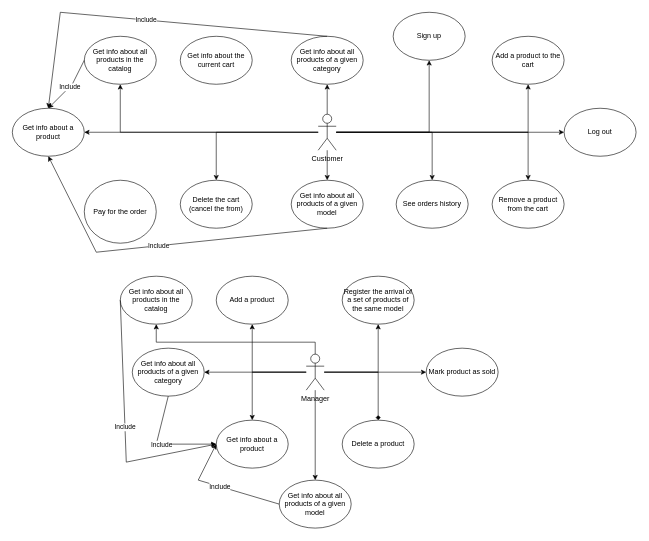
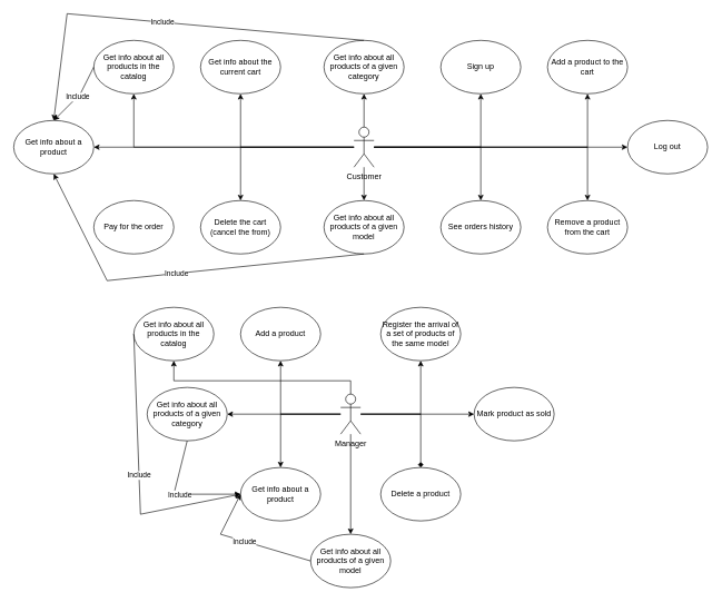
  <mxCell id="0" />
  <mxCell id="1" parent="0" />
  <mxCell id="2" value="Get info about all products in the catalog" style="ellipse;whiteSpace=wrap;html=1;" vertex="1" parent="1"><mxGeometry x="140" y="60" width="120" height="80" as="geometry" /></mxCell>
- <mxCell id="3" value="Sign up" style="ellipse;whiteSpace=wrap;html=1;" vertex="1" parent="1"><mxGeometry x="655" y="20" width="120" height="80" as="geometry" /></mxCell>
+ <mxCell id="3" value="Sign up" style="ellipse;whiteSpace=wrap;html=1;" vertex="1" parent="1"><mxGeometry x="660" y="60" width="120" height="80" as="geometry" /></mxCell>
  <mxCell id="4" value="Get info about the current cart" style="ellipse;whiteSpace=wrap;html=1;" vertex="1" parent="1"><mxGeometry x="300" y="60" width="120" height="80" as="geometry" /></mxCell>
  <mxCell id="5" value="Add a product to the cart" style="ellipse;whiteSpace=wrap;html=1;" vertex="1" parent="1"><mxGeometry x="820" y="60" width="120" height="80" as="geometry" /></mxCell>
- <mxCell id="6" value="Pay for the order" style="ellipse;whiteSpace=wrap;html=1;" vertex="1" parent="1"><mxGeometry x="140" y="300" width="120" height="105" as="geometry" /></mxCell>
+ <mxCell id="6" value="Pay for the order" style="ellipse;whiteSpace=wrap;html=1;" vertex="1" parent="1"><mxGeometry x="140" y="300" width="120" height="80" as="geometry" /></mxCell>
  <mxCell id="7" value="See orders history" style="ellipse;whiteSpace=wrap;html=1;" vertex="1" parent="1"><mxGeometry x="660" y="300" width="120" height="80" as="geometry" /></mxCell>
  <mxCell id="8" value="Remove a product from the cart" style="ellipse;whiteSpace=wrap;html=1;" vertex="1" parent="1"><mxGeometry x="820" y="300" width="120" height="80" as="geometry" /></mxCell>
  <mxCell id="9" value="Delete the cart (cancel the from)" style="ellipse;whiteSpace=wrap;html=1;" vertex="1" parent="1"><mxGeometry x="300" y="300" width="120" height="80" as="geometry" /></mxCell>
  <mxCell id="10" value="" style="edgeStyle=orthogonalEdgeStyle;rounded=0;orthogonalLoop=1;jettySize=auto;html=1;" edge="1" parent="1" source="21" target="9"><mxGeometry relative="1" as="geometry" /></mxCell>
  <mxCell id="11" style="edgeStyle=orthogonalEdgeStyle;rounded=0;orthogonalLoop=1;jettySize=auto;html=1;entryX=0.5;entryY=1;entryDx=0;entryDy=0;" edge="1" parent="1" source="21" target="2"><mxGeometry relative="1" as="geometry" /></mxCell>
+ <mxCell id="12" style="edgeStyle=orthogonalEdgeStyle;rounded=0;orthogonalLoop=1;jettySize=auto;html=1;entryX=0.5;entryY=1;entryDx=0;entryDy=0;" edge="1" parent="1" source="21" target="4"><mxGeometry relative="1" as="geometry" /></mxCell>
  <mxCell id="13" style="edgeStyle=orthogonalEdgeStyle;rounded=0;orthogonalLoop=1;jettySize=auto;html=1;entryX=1;entryY=0.5;entryDx=0;entryDy=0;" edge="1" parent="1" source="21" target="35"><mxGeometry relative="1" as="geometry" /></mxCell>
  <mxCell id="14" style="edgeStyle=orthogonalEdgeStyle;rounded=0;orthogonalLoop=1;jettySize=auto;html=1;entryX=0;entryY=0.5;entryDx=0;entryDy=0;" edge="1" parent="1" source="21" target="34"><mxGeometry relative="1" as="geometry" /></mxCell>
  <mxCell id="15" style="edgeStyle=orthogonalEdgeStyle;rounded=0;orthogonalLoop=1;jettySize=auto;html=1;entryX=0.5;entryY=1;entryDx=0;entryDy=0;" edge="1" parent="1" source="21" target="3"><mxGeometry relative="1" as="geometry" /></mxCell>
  <mxCell id="16" style="edgeStyle=orthogonalEdgeStyle;rounded=0;orthogonalLoop=1;jettySize=auto;html=1;entryX=0.5;entryY=1;entryDx=0;entryDy=0;" edge="1" parent="1" source="21" target="5"><mxGeometry relative="1" as="geometry" /></mxCell>
  <mxCell id="17" style="edgeStyle=orthogonalEdgeStyle;rounded=0;orthogonalLoop=1;jettySize=auto;html=1;entryX=0.5;entryY=0;entryDx=0;entryDy=0;" edge="1" parent="1" source="21" target="7"><mxGeometry relative="1" as="geometry" /></mxCell>
  <mxCell id="18" style="edgeStyle=orthogonalEdgeStyle;rounded=0;orthogonalLoop=1;jettySize=auto;html=1;entryX=0.5;entryY=0;entryDx=0;entryDy=0;" edge="1" parent="1" source="21" target="8"><mxGeometry relative="1" as="geometry" /></mxCell>
  <mxCell id="19" style="edgeStyle=orthogonalEdgeStyle;rounded=0;orthogonalLoop=1;jettySize=auto;html=1;entryX=0.5;entryY=1;entryDx=0;entryDy=0;" edge="1" parent="1" source="21" target="38"><mxGeometry relative="1" as="geometry" /></mxCell>
  <mxCell id="20" style="edgeStyle=orthogonalEdgeStyle;rounded=0;orthogonalLoop=1;jettySize=auto;html=1;entryX=0.5;entryY=0;entryDx=0;entryDy=0;" edge="1" parent="1" source="21" target="49"><mxGeometry relative="1" as="geometry" /></mxCell>
  <mxCell id="21" value="Customer" style="shape=umlActor;verticalLabelPosition=bottom;verticalAlign=top;html=1;outlineConnect=0;" vertex="1" parent="1"><mxGeometry x="530" y="190" width="30" height="60" as="geometry" /></mxCell>
  <mxCell id="22" value="Add a product" style="ellipse;whiteSpace=wrap;html=1;" vertex="1" parent="1"><mxGeometry x="360" y="460" width="120" height="80" as="geometry" /></mxCell>
  <mxCell id="23" value="Register the arrival of a set of products of the same model" style="ellipse;whiteSpace=wrap;html=1;" vertex="1" parent="1"><mxGeometry x="570" y="460" width="120" height="80" as="geometry" /></mxCell>
  <mxCell id="24" value="Mark product as sold" style="ellipse;whiteSpace=wrap;html=1;" vertex="1" parent="1"><mxGeometry x="710" y="580" width="120" height="80" as="geometry" /></mxCell>
  <mxCell id="25" value="Delete a product" style="ellipse;whiteSpace=wrap;html=1;" vertex="1" parent="1"><mxGeometry x="570" y="700" width="120" height="80" as="geometry" /></mxCell>
  <mxCell id="26" style="edgeStyle=orthogonalEdgeStyle;rounded=0;orthogonalLoop=1;jettySize=auto;html=1;" edge="1" parent="1" source="33" target="24"><mxGeometry relative="1" as="geometry" /></mxCell>
  <mxCell id="27" style="edgeStyle=orthogonalEdgeStyle;rounded=0;orthogonalLoop=1;jettySize=auto;html=1;entryX=0.5;entryY=1;entryDx=0;entryDy=0;" edge="1" parent="1" source="33" target="22"><mxGeometry relative="1" as="geometry" /></mxCell>
  <mxCell id="28" style="edgeStyle=orthogonalEdgeStyle;rounded=0;orthogonalLoop=1;jettySize=auto;html=1;entryX=0.5;entryY=1;entryDx=0;entryDy=0;" edge="1" parent="1" source="33" target="23"><mxGeometry relative="1" as="geometry" /></mxCell>
  <mxCell id="29" style="edgeStyle=orthogonalEdgeStyle;rounded=0;orthogonalLoop=1;jettySize=auto;html=1;entryX=0.5;entryY=0;entryDx=0;entryDy=0;endArrow=diamond;" edge="1" parent="1" source="33" target="25"><mxGeometry relative="1" as="geometry" /></mxCell>
  <mxCell id="30" style="edgeStyle=orthogonalEdgeStyle;rounded=0;orthogonalLoop=1;jettySize=auto;html=1;entryX=1;entryY=0.5;entryDx=0;entryDy=0;" edge="1" parent="1" source="33" target="41"><mxGeometry relative="1" as="geometry" /></mxCell>
  <mxCell id="31" style="edgeStyle=orthogonalEdgeStyle;rounded=0;orthogonalLoop=1;jettySize=auto;html=1;entryX=0.5;entryY=0;entryDx=0;entryDy=0;" edge="1" parent="1" source="33" target="42"><mxGeometry relative="1" as="geometry" /></mxCell>
  <mxCell id="32" style="edgeStyle=orthogonalEdgeStyle;rounded=0;orthogonalLoop=1;jettySize=auto;html=1;" edge="1" parent="1" source="33" target="52"><mxGeometry relative="1" as="geometry" /></mxCell>
  <mxCell id="33" value="Manager" style="shape=umlActor;verticalLabelPosition=bottom;verticalAlign=top;html=1;outlineConnect=0;" vertex="1" parent="1"><mxGeometry x="510" y="590" width="30" height="60" as="geometry" /></mxCell>
  <mxCell id="34" value="Log out" style="ellipse;whiteSpace=wrap;html=1;" vertex="1" parent="1"><mxGeometry x="940" y="180" width="120" height="80" as="geometry" /></mxCell>
  <mxCell id="35" value="Get info about a product" style="ellipse;whiteSpace=wrap;html=1;" vertex="1" parent="1"><mxGeometry x="20" y="180" width="120" height="80" as="geometry" /></mxCell>
  <mxCell id="36" value="" style="endArrow=classic;html=1;rounded=0;exitX=0;exitY=0.5;exitDx=0;exitDy=0;entryX=0.5;entryY=0;entryDx=0;entryDy=0;" edge="1" parent="1" source="2" target="35"><mxGeometry relative="1" as="geometry"><mxPoint x="310" y="110" as="sourcePoint" /><mxPoint x="150" y="230" as="targetPoint" /><Array as="points"><mxPoint x="120" y="140" /></Array></mxGeometry></mxCell>
  <mxCell id="37" value="Include" style="edgeLabel;resizable=0;html=1;;align=center;verticalAlign=middle;" connectable="0" vertex="1" parent="36"><mxGeometry relative="1" as="geometry" /></mxCell>
  <mxCell id="38" value="Get info about all products of a given category" style="ellipse;whiteSpace=wrap;html=1;" vertex="1" parent="1"><mxGeometry x="485" y="60" width="120" height="80" as="geometry" /></mxCell>
  <mxCell id="39" value="" style="endArrow=classic;html=1;rounded=0;exitX=0.5;exitY=0;exitDx=0;exitDy=0;entryX=0.5;entryY=0;entryDx=0;entryDy=0;" edge="1" parent="1" source="38" target="35"><mxGeometry relative="1" as="geometry"><mxPoint x="-150" y="310" as="sourcePoint" /><mxPoint x="-50" y="310" as="targetPoint" /><Array as="points"><mxPoint x="100" y="20" /></Array></mxGeometry></mxCell>
  <mxCell id="40" value="Include" style="edgeLabel;resizable=0;html=1;;align=center;verticalAlign=middle;" connectable="0" vertex="1" parent="39"><mxGeometry relative="1" as="geometry" /></mxCell>
  <mxCell id="41" value="Get info about all products of a given category" style="ellipse;whiteSpace=wrap;html=1;" vertex="1" parent="1"><mxGeometry x="220" y="580" width="120" height="80" as="geometry" /></mxCell>
  <mxCell id="42" value="Get info about a product" style="ellipse;whiteSpace=wrap;html=1;" vertex="1" parent="1"><mxGeometry x="360" y="700" width="120" height="80" as="geometry" /></mxCell>
  <mxCell id="43" value="" style="endArrow=classic;html=1;rounded=0;exitX=0.5;exitY=1;exitDx=0;exitDy=0;entryX=0;entryY=0.5;entryDx=0;entryDy=0;" edge="1" parent="1" source="41" target="42"><mxGeometry relative="1" as="geometry"><mxPoint x="-160" y="620" as="sourcePoint" /><mxPoint x="-60" y="620" as="targetPoint" /><Array as="points"><mxPoint x="260" y="740" /></Array></mxGeometry></mxCell>
  <mxCell id="44" value="Include" style="edgeLabel;resizable=0;html=1;;align=center;verticalAlign=middle;" connectable="0" vertex="1" parent="43"><mxGeometry relative="1" as="geometry" /></mxCell>
  <mxCell id="45" value="Get info about all products in the catalog" style="ellipse;whiteSpace=wrap;html=1;" vertex="1" parent="1"><mxGeometry x="200" y="460" width="120" height="80" as="geometry" /></mxCell>
  <mxCell id="46" style="edgeStyle=orthogonalEdgeStyle;rounded=0;orthogonalLoop=1;jettySize=auto;html=1;entryX=0.5;entryY=1;entryDx=0;entryDy=0;" edge="1" parent="1" source="33" target="45"><mxGeometry relative="1" as="geometry"><mxPoint x="200" y="570" as="targetPoint" /><Array as="points"><mxPoint x="525" y="570" /><mxPoint x="260" y="570" /></Array></mxGeometry></mxCell>
  <mxCell id="47" value="" style="endArrow=classic;html=1;rounded=0;exitX=0;exitY=0.5;exitDx=0;exitDy=0;entryX=0;entryY=0.5;entryDx=0;entryDy=0;" edge="1" parent="1" source="45" target="42"><mxGeometry relative="1" as="geometry"><mxPoint x="20" y="510" as="sourcePoint" /><mxPoint x="100" y="590" as="targetPoint" /><Array as="points"><mxPoint x="210" y="770" /></Array></mxGeometry></mxCell>
  <mxCell id="48" value="Include" style="edgeLabel;resizable=0;html=1;;align=center;verticalAlign=middle;" connectable="0" vertex="1" parent="47"><mxGeometry relative="1" as="geometry" /></mxCell>
  <mxCell id="49" value="Get info about all products of a given model" style="ellipse;whiteSpace=wrap;html=1;" vertex="1" parent="1"><mxGeometry x="485" y="300" width="120" height="80" as="geometry" /></mxCell>
  <mxCell id="50" value="" style="endArrow=classic;html=1;rounded=0;exitX=0.5;exitY=1;exitDx=0;exitDy=0;entryX=0.5;entryY=1;entryDx=0;entryDy=0;" edge="1" parent="1" source="49" target="35"><mxGeometry relative="1" as="geometry"><mxPoint x="210" y="510" as="sourcePoint" /><mxPoint x="370" y="750" as="targetPoint" /><Array as="points"><mxPoint x="160" y="420" /></Array></mxGeometry></mxCell>
  <mxCell id="51" value="Include" style="edgeLabel;resizable=0;html=1;;align=center;verticalAlign=middle;" connectable="0" vertex="1" parent="50"><mxGeometry relative="1" as="geometry" /></mxCell>
  <mxCell id="52" value="Get info about all products of a given model" style="ellipse;whiteSpace=wrap;html=1;" vertex="1" parent="1"><mxGeometry x="465" y="800" width="120" height="80" as="geometry" /></mxCell>
  <mxCell id="53" value="" style="endArrow=classic;html=1;rounded=0;exitX=0;exitY=0.5;exitDx=0;exitDy=0;entryX=0;entryY=0.5;entryDx=0;entryDy=0;" edge="1" parent="1" source="52" target="42"><mxGeometry relative="1" as="geometry"><mxPoint x="555" y="390" as="sourcePoint" /><mxPoint x="90" y="270" as="targetPoint" /><Array as="points"><mxPoint x="330" y="800" /></Array></mxGeometry></mxCell>
  <mxCell id="54" value="Include" style="edgeLabel;resizable=0;html=1;;align=center;verticalAlign=middle;" connectable="0" vertex="1" parent="53"><mxGeometry relative="1" as="geometry" /></mxCell>
